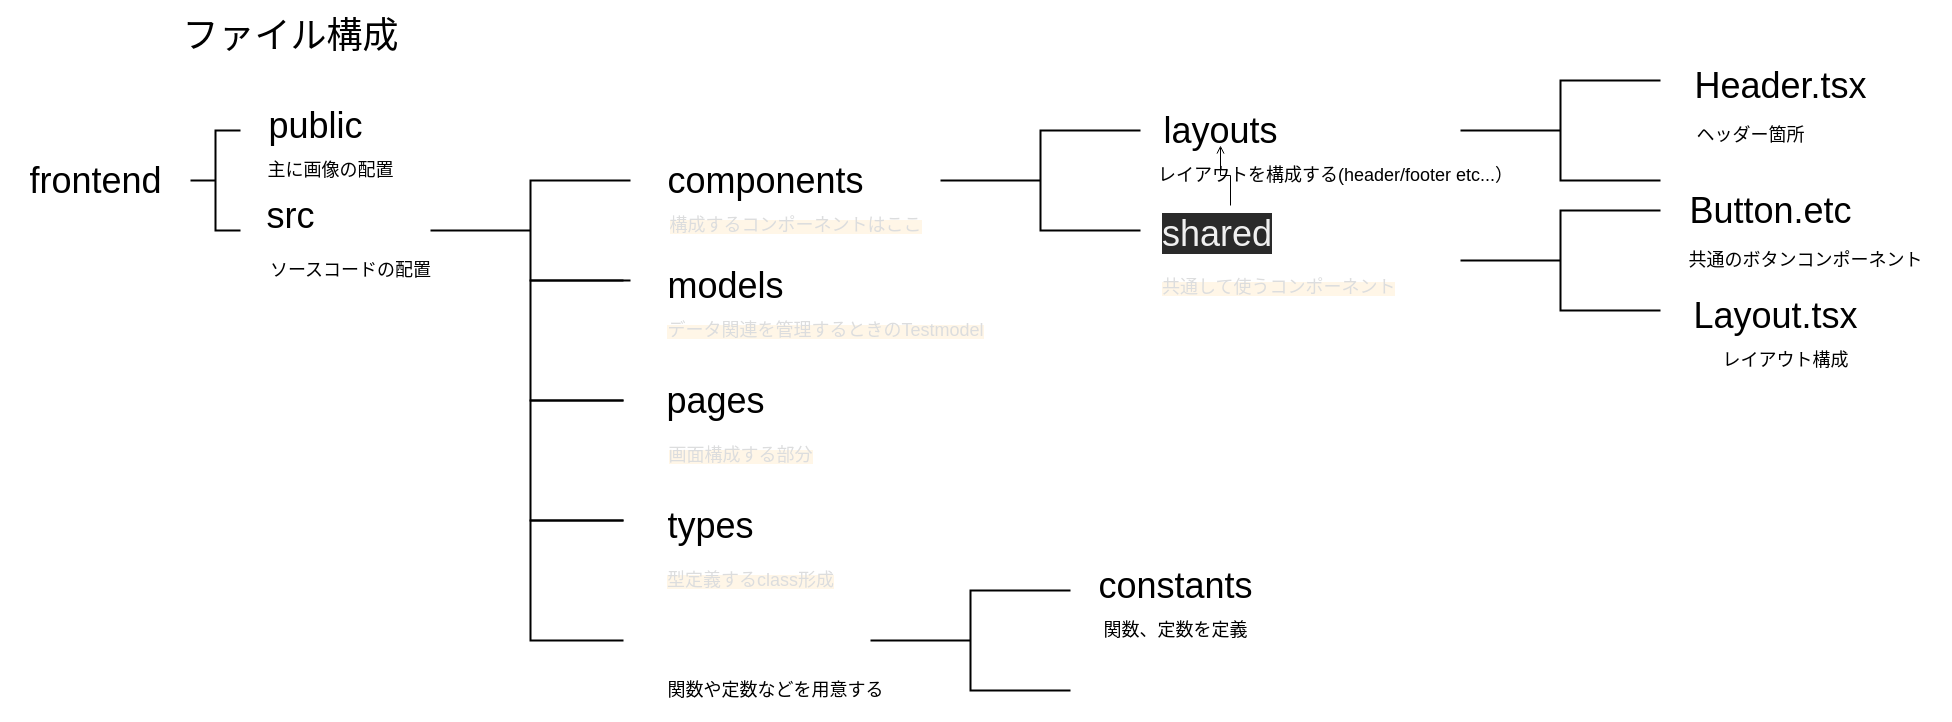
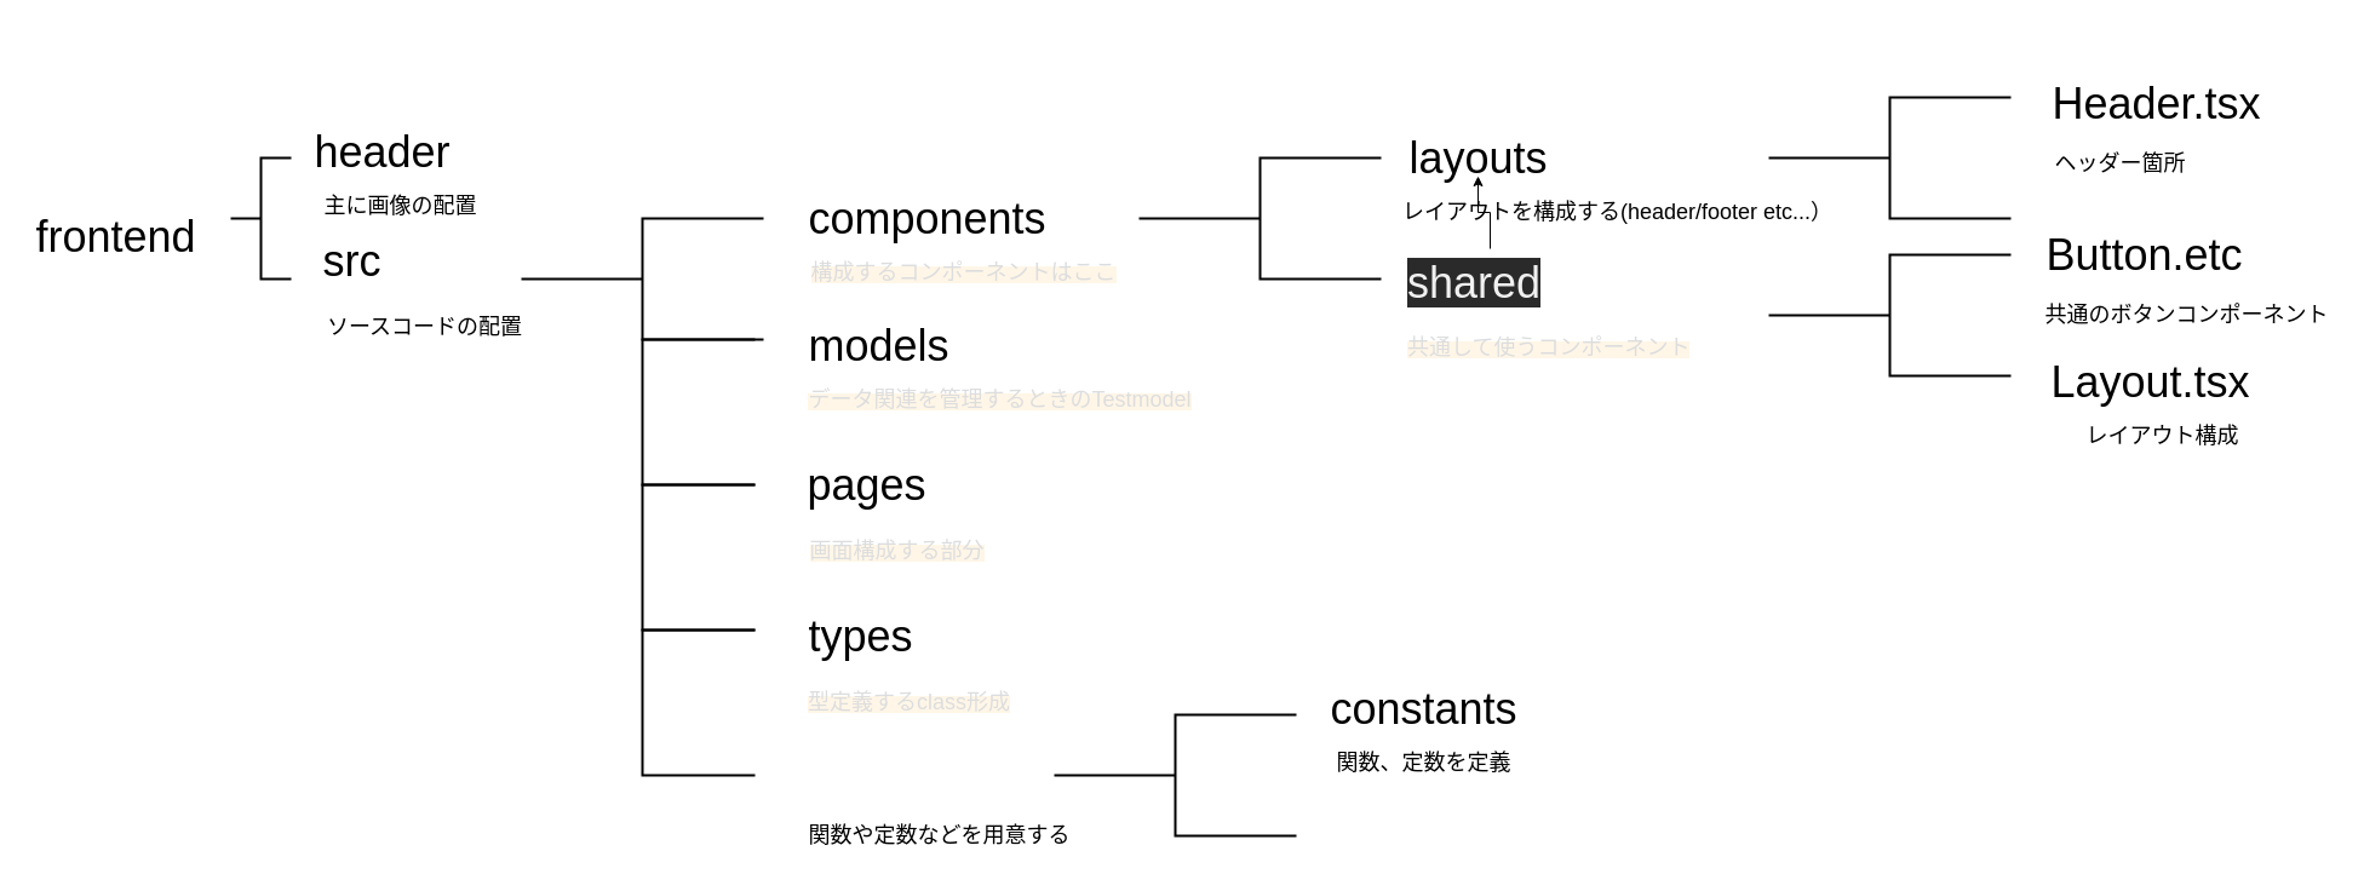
  <mxCell id="0" />
  <mxCell id="1" parent="0" />
- <mxCell id="2" value="&lt;span style=&quot;font-size: 36px&quot;&gt;ファイル構成&lt;/span&gt;" style="text;html=1;align=center;verticalAlign=middle;resizable=0;points=[];autosize=1;strokeColor=none;" vertex="1" parent="1"><mxGeometry x="175" y="20" width="230" height="30" as="geometry" /></mxCell>
  <mxCell id="3" value="" style="strokeWidth=2;html=1;shape=mxgraph.flowchart.annotation_2;align=left;labelPosition=right;pointerEvents=1;" vertex="1" parent="1"><mxGeometry x="190" y="130" width="50" height="100" as="geometry" /></mxCell>
- <mxCell id="4" value="&lt;font style=&quot;font-size: 36px&quot;&gt;frontend&lt;/font&gt;" style="text;html=1;align=center;verticalAlign=middle;resizable=0;points=[];autosize=1;strokeColor=none;" vertex="1" parent="1"><mxGeometry x="20" y="165" width="150" height="30" as="geometry" /></mxCell>
- <mxCell id="5" value="&lt;font style=&quot;font-size: 36px&quot;&gt;public&lt;/font&gt;" style="text;html=1;align=center;verticalAlign=middle;resizable=0;points=[];autosize=1;strokeColor=none;" vertex="1" parent="1"><mxGeometry x="260" y="110" width="110" height="30" as="geometry" /></mxCell>
+ <mxCell id="4" value="&lt;font style=&quot;font-size: 36px&quot;&gt;frontend&lt;/font&gt;" style="text;html=1;align=center;verticalAlign=middle;resizable=0;points=[];autosize=1;strokeColor=none;" vertex="1" parent="1"><mxGeometry x="20" y="180" width="150" height="30" as="geometry" /></mxCell>
+ <mxCell id="5" value="&lt;font style=&quot;font-size: 36px&quot;&gt;header&lt;/font&gt;" style="text;html=1;align=center;verticalAlign=middle;resizable=0;points=[];autosize=1;strokeColor=none;" vertex="1" parent="1"><mxGeometry x="260" y="110" width="110" height="30" as="geometry" /></mxCell>
  <mxCell id="6" value="&lt;font style=&quot;font-size: 18px&quot;&gt;主に画像の配置&lt;/font&gt;" style="text;html=1;align=center;verticalAlign=middle;resizable=0;points=[];autosize=1;strokeColor=none;" vertex="1" parent="1"><mxGeometry x="260" y="160" width="140" height="20" as="geometry" /></mxCell>
  <mxCell id="7" value="&lt;font style=&quot;font-size: 36px&quot;&gt;src&lt;/font&gt;" style="text;html=1;align=center;verticalAlign=middle;resizable=0;points=[];autosize=1;strokeColor=none;" vertex="1" parent="1"><mxGeometry x="260" y="200" width="60" height="30" as="geometry" /></mxCell>
  <mxCell id="8" value="&lt;font style=&quot;font-size: 18px&quot;&gt;ソースコードの配置&lt;/font&gt;" style="text;html=1;align=center;verticalAlign=middle;resizable=0;points=[];autosize=1;strokeColor=none;" vertex="1" parent="1"><mxGeometry x="260" y="260" width="180" height="20" as="geometry" /></mxCell>
  <mxCell id="9" value="&lt;font style=&quot;font-size: 36px&quot;&gt;components&lt;/font&gt;" style="text;html=1;align=center;verticalAlign=middle;resizable=0;points=[];autosize=1;strokeColor=none;" vertex="1" parent="1"><mxGeometry x="660" y="165" width="210" height="30" as="geometry" /></mxCell>
  <mxCell id="10" value="" style="strokeWidth=2;html=1;shape=mxgraph.flowchart.annotation_2;align=left;labelPosition=right;pointerEvents=1;" vertex="1" parent="1"><mxGeometry x="430" y="180" width="200" height="100" as="geometry" /></mxCell>
  <mxCell id="11" value="&lt;span style=&quot;color: rgb(220 , 221 , 222) ; font-family: &amp;#34;whitney&amp;#34; , &amp;#34;hiragino sans&amp;#34; , &amp;#34;ヒラギノ角ゴ  pron w3&amp;#34; , &amp;#34;hiragino kaku gothic pron&amp;#34; , , &amp;#34;meiryo&amp;#34; , &amp;#34;osaka&amp;#34; , &amp;#34;ms pgothic&amp;#34; , &amp;#34;helvetica neue&amp;#34; , &amp;#34;helvetica&amp;#34; , &amp;#34;arial&amp;#34; , sans-serif ; text-align: left ; background-color: rgba(250 , 168 , 26 , 0.1)&quot;&gt;&lt;font style=&quot;font-size: 18px&quot;&gt;構成するコンポーネントはここ&lt;/font&gt;&lt;/span&gt;" style="text;html=1;align=center;verticalAlign=middle;resizable=0;points=[];autosize=1;strokeColor=none;" vertex="1" parent="1"><mxGeometry x="660" y="215" width="270" height="20" as="geometry" /></mxCell>
  <mxCell id="12" value="&lt;font style=&quot;font-size: 36px&quot;&gt;models&lt;/font&gt;" style="text;html=1;align=center;verticalAlign=middle;resizable=0;points=[];autosize=1;strokeColor=none;" vertex="1" parent="1"><mxGeometry x="660" y="270" width="130" height="30" as="geometry" /></mxCell>
  <mxCell id="13" value="&lt;span style=&quot;color: rgb(220 , 221 , 222) ; font-family: &amp;#34;whitney&amp;#34; , &amp;#34;hiragino sans&amp;#34; , &amp;#34;ヒラギノ角ゴ  pron w3&amp;#34; , &amp;#34;hiragino kaku gothic pron&amp;#34; , , &amp;#34;meiryo&amp;#34; , &amp;#34;osaka&amp;#34; , &amp;#34;ms pgothic&amp;#34; , &amp;#34;helvetica neue&amp;#34; , &amp;#34;helvetica&amp;#34; , &amp;#34;arial&amp;#34; , sans-serif ; text-align: left ; background-color: rgba(250 , 168 , 26 , 0.1)&quot;&gt;&lt;font style=&quot;font-size: 18px&quot;&gt;データ関連を管理するときのTestmodel&lt;/font&gt;&lt;/span&gt;" style="text;html=1;align=center;verticalAlign=middle;resizable=0;points=[];autosize=1;strokeColor=none;" vertex="1" parent="1"><mxGeometry x="660" y="320" width="330" height="20" as="geometry" /></mxCell>
  <mxCell id="14" value="&lt;font style=&quot;font-size: 36px&quot;&gt;pages&lt;/font&gt;" style="text;html=1;align=center;verticalAlign=middle;resizable=0;points=[];autosize=1;strokeColor=none;" vertex="1" parent="1"><mxGeometry x="660" y="385" width="110" height="30" as="geometry" /></mxCell>
  <mxCell id="15" value="" style="strokeWidth=2;html=1;shape=mxgraph.flowchart.annotation_1;align=left;pointerEvents=1;" vertex="1" parent="1"><mxGeometry x="530" y="280" width="93" height="120" as="geometry" /></mxCell>
  <mxCell id="16" value="&lt;span style=&quot;color: rgb(220 , 221 , 222) ; font-family: &amp;#34;whitney&amp;#34; , &amp;#34;hiragino sans&amp;#34; , &amp;#34;ヒラギノ角ゴ  pron w3&amp;#34; , &amp;#34;hiragino kaku gothic pron&amp;#34; , , &amp;#34;meiryo&amp;#34; , &amp;#34;osaka&amp;#34; , &amp;#34;ms pgothic&amp;#34; , &amp;#34;helvetica neue&amp;#34; , &amp;#34;helvetica&amp;#34; , &amp;#34;arial&amp;#34; , sans-serif ; text-align: left ; background-color: rgba(250 , 168 , 26 , 0.1)&quot;&gt;&lt;font style=&quot;font-size: 18px&quot;&gt;画面構成する部分&lt;/font&gt;&lt;/span&gt;" style="text;html=1;align=center;verticalAlign=middle;resizable=0;points=[];autosize=1;strokeColor=none;" vertex="1" parent="1"><mxGeometry x="660" y="445" width="160" height="20" as="geometry" /></mxCell>
  <mxCell id="17" value="" style="strokeWidth=2;html=1;shape=mxgraph.flowchart.annotation_1;align=left;pointerEvents=1;" vertex="1" parent="1"><mxGeometry x="530" y="400" width="93" height="120" as="geometry" /></mxCell>
  <mxCell id="18" value="&lt;font style=&quot;font-size: 36px&quot;&gt;types&lt;/font&gt;" style="text;html=1;align=center;verticalAlign=middle;resizable=0;points=[];autosize=1;strokeColor=none;" vertex="1" parent="1"><mxGeometry x="660" y="510" width="100" height="30" as="geometry" /></mxCell>
  <mxCell id="19" value="&lt;span style=&quot;color: rgb(220 , 221 , 222) ; text-align: left ; background-color: rgba(250 , 168 , 26 , 0.1)&quot;&gt;&lt;font style=&quot;font-size: 18px&quot;&gt;型定義するclass形成&lt;/font&gt;&lt;/span&gt;" style="text;html=1;align=center;verticalAlign=middle;resizable=0;points=[];autosize=1;strokeColor=none;" vertex="1" parent="1"><mxGeometry x="660" y="570" width="180" height="20" as="geometry" /></mxCell>
  <mxCell id="20" value="" style="strokeWidth=2;html=1;shape=mxgraph.flowchart.annotation_1;align=left;pointerEvents=1;" vertex="1" parent="1"><mxGeometry x="530" y="520" width="93" height="120" as="geometry" /></mxCell>
  <mxCell id="21" value="&lt;font style=&quot;font-size: 18px&quot;&gt;関数や定数などを用意する&lt;/font&gt;" style="text;html=1;align=center;verticalAlign=middle;resizable=0;points=[];autosize=1;strokeColor=none;" vertex="1" parent="1"><mxGeometry x="660" y="680" width="230" height="20" as="geometry" /></mxCell>
  <mxCell id="22" value="" style="strokeWidth=2;html=1;shape=mxgraph.flowchart.annotation_2;align=left;labelPosition=right;pointerEvents=1;" vertex="1" parent="1"><mxGeometry x="940" y="130" width="200" height="100" as="geometry" /></mxCell>
  <mxCell id="23" value="&lt;font style=&quot;font-size: 36px&quot;&gt;layouts&lt;/font&gt;" style="text;html=1;align=center;verticalAlign=middle;resizable=0;points=[];autosize=1;strokeColor=none;" vertex="1" parent="1"><mxGeometry x="1155" y="115" width="130" height="30" as="geometry" /></mxCell>
  <mxCell id="24" value="&lt;font style=&quot;font-size: 18px&quot;&gt;レイアウトを構成する(header/footer etc...）&lt;/font&gt;" style="text;html=1;align=center;verticalAlign=middle;resizable=0;points=[];autosize=1;strokeColor=none;" vertex="1" parent="1"><mxGeometry x="1150" y="165" width="370" height="20" as="geometry" /></mxCell>
- <mxCell id="25" value="" style="edgeStyle=orthogonalEdgeStyle;rounded=0;orthogonalLoop=1;jettySize=auto;html=1;endArrow=open;" edge="1" parent="1" source="26" target="23"><mxGeometry relative="1" as="geometry" /></mxCell>
+ <mxCell id="25" value="" style="edgeStyle=orthogonalEdgeStyle;rounded=0;orthogonalLoop=1;jettySize=auto;html=1;" edge="1" parent="1" source="26" target="23"><mxGeometry relative="1" as="geometry" /></mxCell>
  <mxCell id="26" value="&lt;span style=&quot;color: rgb(240 , 240 , 240) ; font-family: &amp;#34;helvetica&amp;#34; ; font-size: 36px ; font-style: normal ; font-weight: 400 ; letter-spacing: normal ; text-align: center ; text-indent: 0px ; text-transform: none ; word-spacing: 0px ; background-color: rgb(42 , 42 , 42) ; display: inline ; float: none&quot;&gt;shared&lt;/span&gt;" style="text;whiteSpace=wrap;html=1;" vertex="1" parent="1"><mxGeometry x="1160" y="205" width="140" height="40" as="geometry" /></mxCell>
  <mxCell id="27" value="&lt;span style=&quot;color: rgb(220 , 221 , 222) ; font-style: normal ; font-weight: 400 ; letter-spacing: normal ; text-align: left ; text-indent: 0px ; text-transform: none ; word-spacing: 0px ; background-color: rgba(250 , 168 , 26 , 0.1) ; display: inline ; float: none&quot;&gt;&lt;font style=&quot;font-size: 18px&quot;&gt;共通して使うコンポーネント&lt;/font&gt;&lt;/span&gt;" style="text;whiteSpace=wrap;html=1;" vertex="1" parent="1"><mxGeometry x="1160" y="270" width="260" height="30" as="geometry" /></mxCell>
  <mxCell id="28" value="&lt;font style=&quot;font-size: 36px&quot;&gt;Header.tsx&lt;/font&gt;" style="text;html=1;align=center;verticalAlign=middle;resizable=0;points=[];autosize=1;strokeColor=none;" vertex="1" parent="1"><mxGeometry x="1685" y="70" width="190" height="30" as="geometry" /></mxCell>
  <mxCell id="29" value="" style="strokeWidth=2;html=1;shape=mxgraph.flowchart.annotation_2;align=left;labelPosition=right;pointerEvents=1;" vertex="1" parent="1"><mxGeometry x="1460" y="80" width="200" height="100" as="geometry" /></mxCell>
  <mxCell id="30" value="&lt;font style=&quot;font-size: 18px&quot;&gt;ヘッダー箇所&lt;/font&gt;" style="text;html=1;align=center;verticalAlign=middle;resizable=0;points=[];autosize=1;strokeColor=none;" vertex="1" parent="1"><mxGeometry x="1690" y="125" width="120" height="20" as="geometry" /></mxCell>
  <mxCell id="31" value="" style="strokeWidth=2;html=1;shape=mxgraph.flowchart.annotation_2;align=left;labelPosition=right;pointerEvents=1;" vertex="1" parent="1"><mxGeometry x="1460" y="210" width="200" height="100" as="geometry" /></mxCell>
  <mxCell id="32" value="&lt;font style=&quot;font-size: 36px&quot;&gt;Button.etc&lt;/font&gt;" style="text;html=1;align=center;verticalAlign=middle;resizable=0;points=[];autosize=1;strokeColor=none;" vertex="1" parent="1"><mxGeometry x="1680" y="195" width="180" height="30" as="geometry" /></mxCell>
  <mxCell id="33" value="&lt;span style=&quot;font-size: 18px&quot;&gt;共通のボタンコンポーネント&lt;/span&gt;" style="text;html=1;align=center;verticalAlign=middle;resizable=0;points=[];autosize=1;strokeColor=none;" vertex="1" parent="1"><mxGeometry x="1680" y="250" width="250" height="20" as="geometry" /></mxCell>
  <mxCell id="34" value="&lt;font style=&quot;font-size: 36px&quot;&gt;Layout.tsx&lt;/font&gt;" style="text;html=1;align=center;verticalAlign=middle;resizable=0;points=[];autosize=1;strokeColor=none;" vertex="1" parent="1"><mxGeometry x="1685" y="300" width="180" height="30" as="geometry" /></mxCell>
  <mxCell id="35" value="&lt;span style=&quot;font-size: 18px&quot;&gt;レイアウト構成&lt;/span&gt;" style="text;html=1;align=center;verticalAlign=middle;resizable=0;points=[];autosize=1;strokeColor=none;" vertex="1" parent="1"><mxGeometry x="1715" y="350" width="140" height="20" as="geometry" /></mxCell>
  <mxCell id="36" value="" style="strokeWidth=2;html=1;shape=mxgraph.flowchart.annotation_2;align=left;labelPosition=right;pointerEvents=1;" vertex="1" parent="1"><mxGeometry x="870" y="590" width="200" height="100" as="geometry" /></mxCell>
  <mxCell id="37" value="&lt;font style=&quot;font-size: 36px&quot;&gt;constants&lt;/font&gt;" style="text;html=1;align=center;verticalAlign=middle;resizable=0;points=[];autosize=1;strokeColor=none;" vertex="1" parent="1"><mxGeometry x="1090" y="570" width="170" height="30" as="geometry" /></mxCell>
  <mxCell id="38" value="&lt;span style=&quot;font-size: 18px&quot;&gt;関数、定数を定義&lt;/span&gt;" style="text;html=1;align=center;verticalAlign=middle;resizable=0;points=[];autosize=1;strokeColor=none;" vertex="1" parent="1"><mxGeometry x="1095" y="620" width="160" height="20" as="geometry" /></mxCell>
